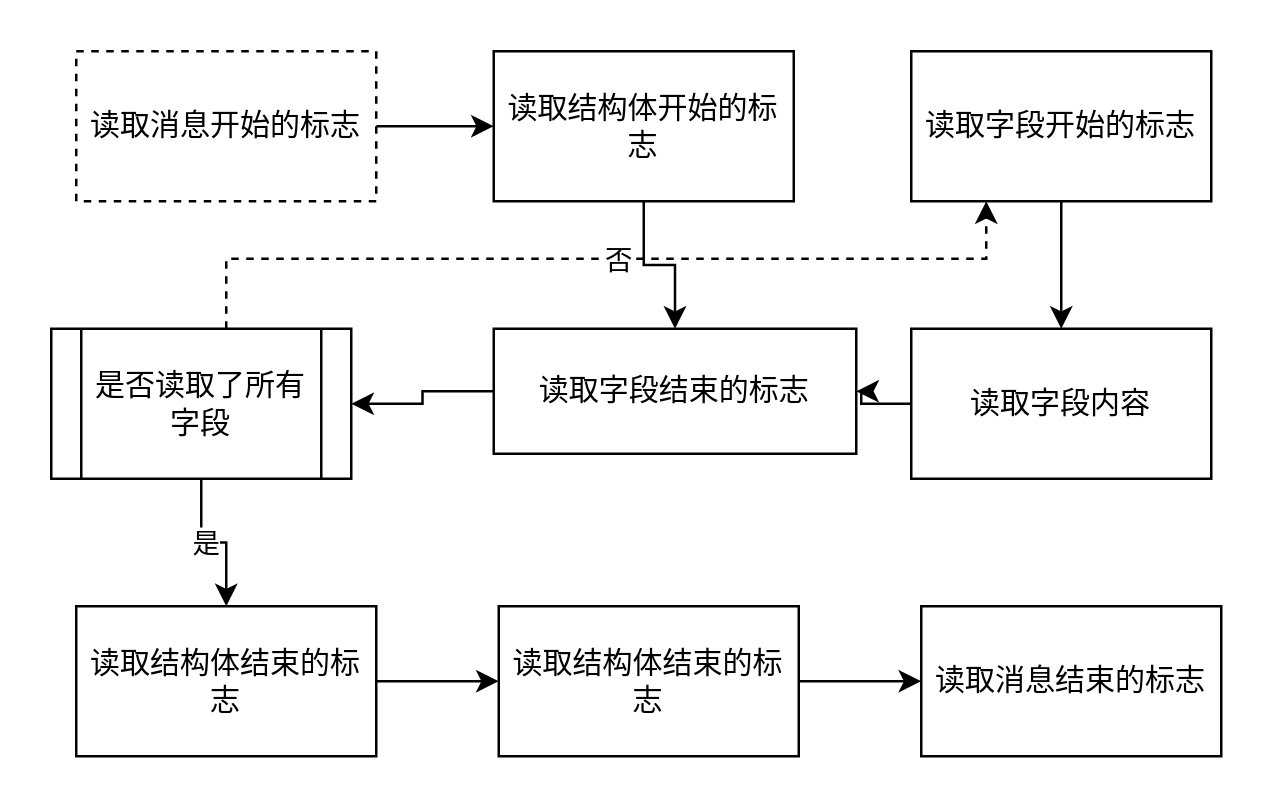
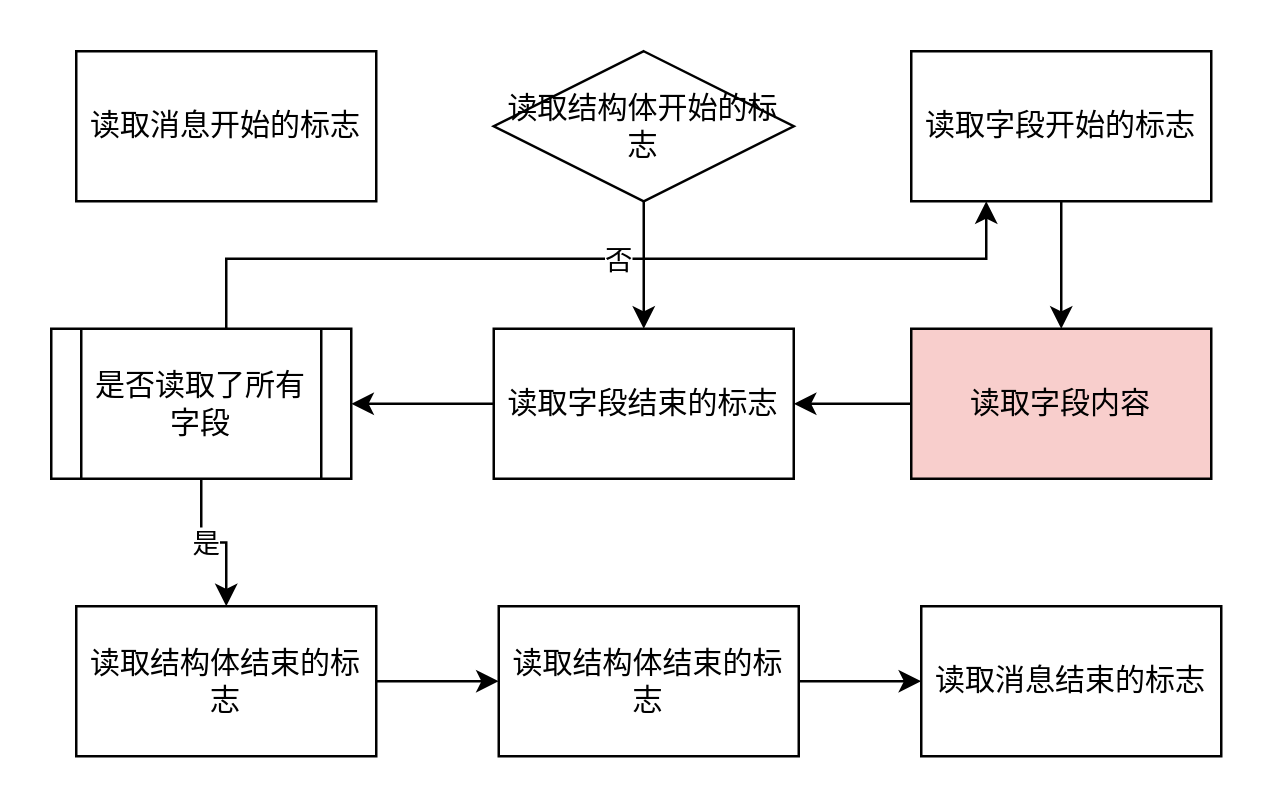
  <mxCell id="0" />
  <mxCell id="1" parent="0" />
- <mxCell id="2" style="edgeStyle=orthogonalEdgeStyle;rounded=0;orthogonalLoop=1;jettySize=auto;html=1;entryX=0;entryY=0.5;entryDx=0;entryDy=0;" edge="1" parent="1" source="3" target="5"><mxGeometry relative="1" as="geometry" /></mxCell>
- <mxCell id="3" value="读取消息开始的标志" style="rounded=0;whiteSpace=wrap;html=1;dashed=1;" vertex="1" parent="1"><mxGeometry x="30" y="20" width="120" height="60" as="geometry" /></mxCell>
+ <mxCell id="3" value="读取消息开始的标志" style="rounded=0;whiteSpace=wrap;html=1;" vertex="1" parent="1"><mxGeometry x="30" y="20" width="120" height="60" as="geometry" /></mxCell>
  <mxCell id="4" style="edgeStyle=orthogonalEdgeStyle;rounded=0;orthogonalLoop=1;jettySize=auto;html=1;" edge="1" parent="1" source="5" target="11"><mxGeometry relative="1" as="geometry" /></mxCell>
- <mxCell id="5" value="读取结构体开始的标志" style="rounded=0;whiteSpace=wrap;html=1;" vertex="1" parent="1"><mxGeometry x="197" y="20" width="120" height="60" as="geometry" /></mxCell>
+ <mxCell id="5" value="读取结构体开始的标志" style="rhombus;whiteSpace=wrap;html=1;" vertex="1" parent="1"><mxGeometry x="197" y="20" width="120" height="60" as="geometry" /></mxCell>
  <mxCell id="6" style="edgeStyle=orthogonalEdgeStyle;rounded=0;orthogonalLoop=1;jettySize=auto;html=1;" edge="1" parent="1" source="7" target="9"><mxGeometry relative="1" as="geometry" /></mxCell>
  <mxCell id="7" value="读取字段开始的标志" style="rounded=0;whiteSpace=wrap;html=1;" vertex="1" parent="1"><mxGeometry x="364" y="20" width="120" height="60" as="geometry" /></mxCell>
  <mxCell id="8" style="edgeStyle=orthogonalEdgeStyle;rounded=0;orthogonalLoop=1;jettySize=auto;html=1;entryX=1;entryY=0.5;entryDx=0;entryDy=0;" edge="1" parent="1" source="9" target="11"><mxGeometry relative="1" as="geometry" /></mxCell>
- <mxCell id="9" value="读取字段内容" style="rounded=0;whiteSpace=wrap;html=1;" vertex="1" parent="1"><mxGeometry x="364" y="131" width="120" height="60" as="geometry" /></mxCell>
+ <mxCell id="9" value="读取字段内容" style="rounded=0;whiteSpace=wrap;html=1;fillColor=#f8cecc;" vertex="1" parent="1"><mxGeometry x="364" y="131" width="120" height="60" as="geometry" /></mxCell>
  <mxCell id="10" style="edgeStyle=orthogonalEdgeStyle;rounded=0;orthogonalLoop=1;jettySize=auto;html=1;entryX=1;entryY=0.5;entryDx=0;entryDy=0;" edge="1" parent="1" source="11" target="20"><mxGeometry relative="1" as="geometry" /></mxCell>
- <mxCell id="11" value="读取字段结束的标志" style="rounded=0;whiteSpace=wrap;html=1;" vertex="1" parent="1"><mxGeometry x="197" y="131" width="145" height="50" as="geometry" /></mxCell>
+ <mxCell id="11" value="读取字段结束的标志" style="rounded=0;whiteSpace=wrap;html=1;" vertex="1" parent="1"><mxGeometry x="197" y="131" width="120" height="60" as="geometry" /></mxCell>
  <mxCell id="12" style="edgeStyle=orthogonalEdgeStyle;rounded=0;orthogonalLoop=1;jettySize=auto;html=1;entryX=0;entryY=0.5;entryDx=0;entryDy=0;" edge="1" parent="1" source="13" target="15"><mxGeometry relative="1" as="geometry" /></mxCell>
  <mxCell id="13" value="读取结构体结束的标志" style="rounded=0;whiteSpace=wrap;html=1;" vertex="1" parent="1"><mxGeometry x="30" y="242" width="120" height="60" as="geometry" /></mxCell>
  <mxCell id="14" style="edgeStyle=orthogonalEdgeStyle;rounded=0;orthogonalLoop=1;jettySize=auto;html=1;entryX=0;entryY=0.5;entryDx=0;entryDy=0;" edge="1" parent="1" source="15" target="21"><mxGeometry relative="1" as="geometry" /></mxCell>
  <mxCell id="15" value="读取结构体结束的标志" style="rounded=0;whiteSpace=wrap;html=1;" vertex="1" parent="1"><mxGeometry x="199" y="242" width="120" height="60" as="geometry" /></mxCell>
- <mxCell id="16" style="edgeStyle=orthogonalEdgeStyle;rounded=0;orthogonalLoop=1;jettySize=auto;html=1;entryX=0.25;entryY=1;entryDx=0;entryDy=0;dashed=1;" edge="1" parent="1" source="20" target="7"><mxGeometry relative="1" as="geometry"><Array as="points"><mxPoint x="90" y="103" /><mxPoint x="394" y="103" /></Array></mxGeometry></mxCell>
+ <mxCell id="16" style="edgeStyle=orthogonalEdgeStyle;rounded=0;orthogonalLoop=1;jettySize=auto;html=1;entryX=0.25;entryY=1;entryDx=0;entryDy=0;" edge="1" parent="1" source="20" target="7"><mxGeometry relative="1" as="geometry"><Array as="points"><mxPoint x="90" y="103" /><mxPoint x="394" y="103" /></Array></mxGeometry></mxCell>
  <mxCell id="17" value="否" style="edgeLabel;html=1;align=center;verticalAlign=middle;resizable=0;points=[];" vertex="1" connectable="0" parent="16"><mxGeometry x="0.037" relative="1" as="geometry"><mxPoint as="offset" /></mxGeometry></mxCell>
  <mxCell id="18" style="edgeStyle=orthogonalEdgeStyle;rounded=0;orthogonalLoop=1;jettySize=auto;html=1;entryX=0.5;entryY=0;entryDx=0;entryDy=0;" edge="1" parent="1" source="20" target="13"><mxGeometry relative="1" as="geometry" /></mxCell>
  <mxCell id="19" value="是" style="edgeLabel;html=1;align=center;verticalAlign=middle;resizable=0;points=[];" vertex="1" connectable="0" parent="18"><mxGeometry x="-0.176" y="1" relative="1" as="geometry"><mxPoint as="offset" /></mxGeometry></mxCell>
  <mxCell id="20" value="是否读取了所有字段" style="shape=process;whiteSpace=wrap;html=1;backgroundOutline=1;" vertex="1" parent="1"><mxGeometry x="20" y="131" width="120" height="60" as="geometry" /></mxCell>
  <mxCell id="21" value="读取消息结束的标志" style="rounded=0;whiteSpace=wrap;html=1;" vertex="1" parent="1"><mxGeometry x="368" y="242" width="120" height="60" as="geometry" /></mxCell>
